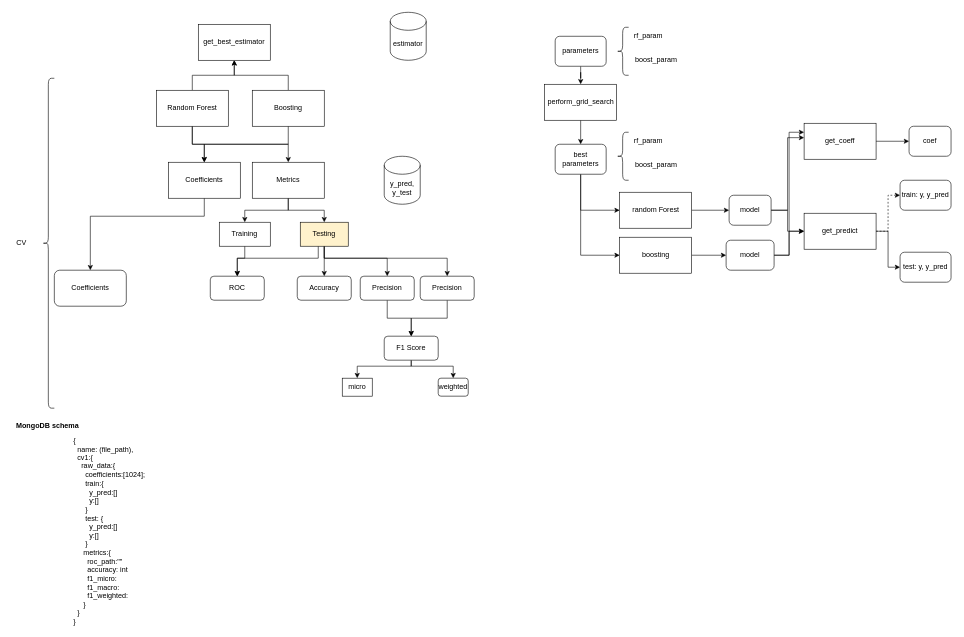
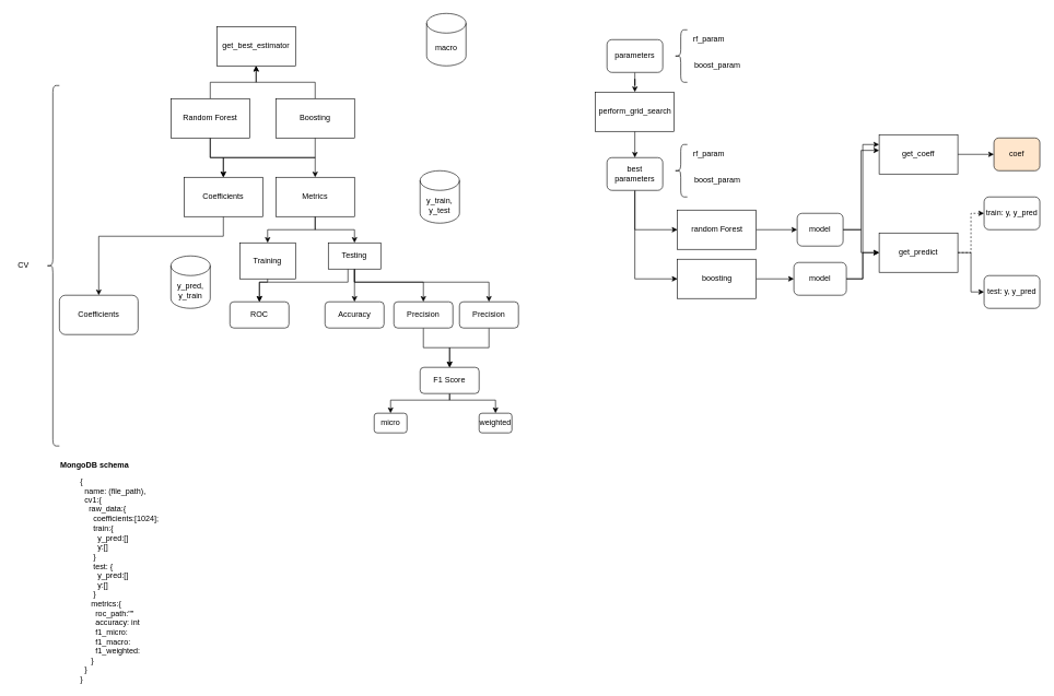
  <mxCell id="0" />
  <mxCell id="1" parent="0" />
  <mxCell id="2" value="get_best_estimator" style="rounded=0;whiteSpace=wrap;html=1;" vertex="1" parent="1"><mxGeometry x="330" y="40" width="120" height="60" as="geometry" /></mxCell>
  <mxCell id="3" style="edgeStyle=orthogonalEdgeStyle;rounded=0;orthogonalLoop=1;jettySize=auto;html=1;entryX=0.5;entryY=1;entryDx=0;entryDy=0;" edge="1" parent="1" source="6" target="2"><mxGeometry relative="1" as="geometry" /></mxCell>
  <mxCell id="4" style="edgeStyle=orthogonalEdgeStyle;rounded=0;orthogonalLoop=1;jettySize=auto;html=1;entryX=0.5;entryY=0;entryDx=0;entryDy=0;" edge="1" parent="1" source="6" target="14"><mxGeometry relative="1" as="geometry" /></mxCell>
  <mxCell id="5" style="edgeStyle=orthogonalEdgeStyle;rounded=0;orthogonalLoop=1;jettySize=auto;html=1;entryX=0.5;entryY=0;entryDx=0;entryDy=0;" edge="1" parent="1" source="6" target="12"><mxGeometry relative="1" as="geometry"><Array as="points"><mxPoint x="320" y="240" /><mxPoint x="480" y="240" /></Array></mxGeometry></mxCell>
  <mxCell id="6" value="Random Forest" style="rounded=0;whiteSpace=wrap;html=1;" vertex="1" parent="1"><mxGeometry x="260" y="150" width="120" height="60" as="geometry" /></mxCell>
  <mxCell id="7" style="edgeStyle=orthogonalEdgeStyle;rounded=0;orthogonalLoop=1;jettySize=auto;html=1;entryX=0.5;entryY=1;entryDx=0;entryDy=0;" edge="1" parent="1" source="9" target="2"><mxGeometry relative="1" as="geometry" /></mxCell>
  <mxCell id="8" style="edgeStyle=orthogonalEdgeStyle;rounded=0;orthogonalLoop=1;jettySize=auto;html=1;entryX=0.5;entryY=0;entryDx=0;entryDy=0;" edge="1" parent="1" source="9" target="14"><mxGeometry relative="1" as="geometry"><Array as="points"><mxPoint x="480" y="240" /><mxPoint x="340" y="240" /></Array></mxGeometry></mxCell>
  <mxCell id="9" value="Boosting" style="rounded=0;whiteSpace=wrap;html=1;" vertex="1" parent="1"><mxGeometry x="420" y="150" width="120" height="60" as="geometry" /></mxCell>
  <mxCell id="10" style="edgeStyle=orthogonalEdgeStyle;rounded=0;orthogonalLoop=1;jettySize=auto;html=1;entryX=0.5;entryY=0;entryDx=0;entryDy=0;" edge="1" parent="1" source="12" target="16"><mxGeometry relative="1" as="geometry" /></mxCell>
  <mxCell id="11" style="edgeStyle=orthogonalEdgeStyle;rounded=0;orthogonalLoop=1;jettySize=auto;html=1;entryX=0.5;entryY=0;entryDx=0;entryDy=0;" edge="1" parent="1" source="12" target="21"><mxGeometry relative="1" as="geometry" /></mxCell>
  <mxCell id="12" value="Metrics" style="rounded=0;whiteSpace=wrap;html=1;" vertex="1" parent="1"><mxGeometry x="420" y="270" width="120" height="60" as="geometry" /></mxCell>
  <mxCell id="13" style="edgeStyle=orthogonalEdgeStyle;rounded=0;orthogonalLoop=1;jettySize=auto;html=1;" edge="1" parent="1" source="14" target="23"><mxGeometry relative="1" as="geometry"><Array as="points"><mxPoint x="340" y="360" /><mxPoint x="150" y="360" /></Array></mxGeometry></mxCell>
  <mxCell id="14" value="Coefficients" style="rounded=0;whiteSpace=wrap;html=1;" vertex="1" parent="1"><mxGeometry x="280" y="270" width="120" height="60" as="geometry" /></mxCell>
  <mxCell id="15" style="edgeStyle=orthogonalEdgeStyle;rounded=0;orthogonalLoop=1;jettySize=auto;html=1;entryX=0.5;entryY=0;entryDx=0;entryDy=0;" edge="1" parent="1" source="16" target="24"><mxGeometry relative="1" as="geometry"><Array as="points"><mxPoint x="408" y="430" /><mxPoint x="395" y="430" /></Array></mxGeometry></mxCell>
- <mxCell id="16" value="Training" style="rounded=0;whiteSpace=wrap;html=1;" vertex="1" parent="1"><mxGeometry x="365" y="370" width="85" height="40" as="geometry" /></mxCell>
+ <mxCell id="16" value="Training" style="rounded=0;whiteSpace=wrap;html=1;" vertex="1" parent="1"><mxGeometry x="365" y="370" width="85" height="55" as="geometry" /></mxCell>
  <mxCell id="17" style="edgeStyle=orthogonalEdgeStyle;rounded=0;orthogonalLoop=1;jettySize=auto;html=1;entryX=0.5;entryY=0;entryDx=0;entryDy=0;" edge="1" parent="1" source="21" target="24"><mxGeometry relative="1" as="geometry"><Array as="points"><mxPoint x="530" y="430" /><mxPoint x="395" y="430" /></Array></mxGeometry></mxCell>
  <mxCell id="18" style="edgeStyle=orthogonalEdgeStyle;rounded=0;orthogonalLoop=1;jettySize=auto;html=1;entryX=0.5;entryY=0;entryDx=0;entryDy=0;" edge="1" parent="1" source="21" target="22"><mxGeometry relative="1" as="geometry" /></mxCell>
  <mxCell id="19" style="edgeStyle=orthogonalEdgeStyle;rounded=0;orthogonalLoop=1;jettySize=auto;html=1;" edge="1" parent="1" source="21" target="29"><mxGeometry relative="1" as="geometry"><Array as="points"><mxPoint x="540" y="430" /><mxPoint x="645" y="430" /></Array></mxGeometry></mxCell>
  <mxCell id="20" style="edgeStyle=orthogonalEdgeStyle;rounded=0;orthogonalLoop=1;jettySize=auto;html=1;entryX=0.5;entryY=0;entryDx=0;entryDy=0;" edge="1" parent="1" source="21" target="31"><mxGeometry relative="1" as="geometry"><Array as="points"><mxPoint x="540" y="430" /><mxPoint x="745" y="430" /></Array></mxGeometry></mxCell>
- <mxCell id="21" value="Testing" style="rounded=0;whiteSpace=wrap;html=1;fillColor=#fff2cc;" vertex="1" parent="1"><mxGeometry x="500" y="370" width="80" height="40" as="geometry" /></mxCell>
+ <mxCell id="21" value="Testing" style="rounded=0;whiteSpace=wrap;html=1;" vertex="1" parent="1"><mxGeometry x="500" y="370" width="80" height="40" as="geometry" /></mxCell>
  <mxCell id="22" value="Accuracy" style="rounded=1;whiteSpace=wrap;html=1;" vertex="1" parent="1"><mxGeometry x="495" y="460" width="90" height="40" as="geometry" /></mxCell>
  <mxCell id="23" value="Coefficients" style="rounded=1;whiteSpace=wrap;html=1;" vertex="1" parent="1"><mxGeometry x="90" y="450" width="120" height="60" as="geometry" /></mxCell>
  <mxCell id="24" value="ROC" style="rounded=1;whiteSpace=wrap;html=1;" vertex="1" parent="1"><mxGeometry x="350" y="460" width="90" height="40" as="geometry" /></mxCell>
  <mxCell id="25" style="edgeStyle=orthogonalEdgeStyle;rounded=0;orthogonalLoop=1;jettySize=auto;html=1;entryX=0.5;entryY=0;entryDx=0;entryDy=0;" edge="1" parent="1" source="27" target="32"><mxGeometry relative="1" as="geometry"><Array as="points"><mxPoint x="685" y="610" /><mxPoint x="595" y="610" /></Array></mxGeometry></mxCell>
  <mxCell id="26" style="edgeStyle=orthogonalEdgeStyle;rounded=0;orthogonalLoop=1;jettySize=auto;html=1;entryX=0.5;entryY=0;entryDx=0;entryDy=0;" edge="1" parent="1" source="27" target="33"><mxGeometry relative="1" as="geometry"><Array as="points"><mxPoint x="685" y="610" /><mxPoint x="755" y="610" /></Array></mxGeometry></mxCell>
  <mxCell id="27" value="F1 Score" style="rounded=1;whiteSpace=wrap;html=1;" vertex="1" parent="1"><mxGeometry x="640" y="560" width="90" height="40" as="geometry" /></mxCell>
  <mxCell id="28" style="edgeStyle=orthogonalEdgeStyle;rounded=0;orthogonalLoop=1;jettySize=auto;html=1;entryX=0.5;entryY=0;entryDx=0;entryDy=0;" edge="1" parent="1" source="29" target="27"><mxGeometry relative="1" as="geometry" /></mxCell>
  <mxCell id="29" value="Precision" style="rounded=1;whiteSpace=wrap;html=1;" vertex="1" parent="1"><mxGeometry x="600" y="460" width="90" height="40" as="geometry" /></mxCell>
  <mxCell id="30" style="edgeStyle=orthogonalEdgeStyle;rounded=0;orthogonalLoop=1;jettySize=auto;html=1;entryX=0.5;entryY=0;entryDx=0;entryDy=0;" edge="1" parent="1" source="31" target="27"><mxGeometry relative="1" as="geometry" /></mxCell>
  <mxCell id="31" value="Precision" style="rounded=1;whiteSpace=wrap;html=1;" vertex="1" parent="1"><mxGeometry x="700" y="460" width="90" height="40" as="geometry" /></mxCell>
- <mxCell id="32" value="micro" style="whiteSpace=wrap;html=1;rounded=0;" vertex="1" parent="1"><mxGeometry x="570" y="630" width="50" height="30" as="geometry" /></mxCell>
+ <mxCell id="32" value="micro" style="rounded=1;whiteSpace=wrap;html=1;" vertex="1" parent="1"><mxGeometry x="570" y="630" width="50" height="30" as="geometry" /></mxCell>
  <mxCell id="33" value="weighted" style="rounded=1;whiteSpace=wrap;html=1;" vertex="1" parent="1"><mxGeometry x="730" y="630" width="50" height="30" as="geometry" /></mxCell>
  <mxCell id="34" value="" style="shape=curlyBracket;whiteSpace=wrap;html=1;rounded=1;" vertex="1" parent="1"><mxGeometry x="70" y="130" width="20" height="550" as="geometry" /></mxCell>
  <mxCell id="35" value="CV" style="text;html=1;align=center;verticalAlign=middle;resizable=0;points=[];autosize=1;" vertex="1" parent="1"><mxGeometry x="20" y="395" width="30" height="20" as="geometry" /></mxCell>
- <mxCell id="36" value="estimator" style="shape=cylinder3;whiteSpace=wrap;html=1;boundedLbl=1;backgroundOutline=1;size=15;" vertex="1" parent="1"><mxGeometry x="650" y="20" width="60" height="80" as="geometry" /></mxCell>
- <mxCell id="37" value="y_pred,&lt;br&gt;y_test" style="shape=cylinder3;whiteSpace=wrap;html=1;boundedLbl=1;backgroundOutline=1;size=15;" vertex="1" parent="1"><mxGeometry x="640" y="260" width="60" height="80" as="geometry" /></mxCell>
- <mxCell id="39" value="&lt;b&gt;MongoDB schema&amp;nbsp;&lt;/b&gt;" style="text;html=1;align=center;verticalAlign=middle;resizable=0;points=[];autosize=1;" vertex="1" parent="1"><mxGeometry x="20" y="700" width="120" height="20" as="geometry" /></mxCell>
+ <mxCell id="36" value="macro" style="shape=cylinder3;whiteSpace=wrap;html=1;boundedLbl=1;backgroundOutline=1;size=15;" vertex="1" parent="1"><mxGeometry x="650" y="20" width="60" height="80" as="geometry" /></mxCell>
+ <mxCell id="37" value="y_train,&lt;br&gt;y_test" style="shape=cylinder3;whiteSpace=wrap;html=1;boundedLbl=1;backgroundOutline=1;size=15;" vertex="1" parent="1"><mxGeometry x="640" y="260" width="60" height="80" as="geometry" /></mxCell>
+ <mxCell id="38" value="y_pred,&lt;br&gt;y_train" style="shape=cylinder3;whiteSpace=wrap;html=1;boundedLbl=1;backgroundOutline=1;size=15;" vertex="1" parent="1"><mxGeometry x="260" y="390" width="60" height="80" as="geometry" /></mxCell>
+ <mxCell id="39" value="&lt;b&gt;MongoDB schema&amp;nbsp;&lt;/b&gt;" style="text;html=1;align=center;verticalAlign=middle;resizable=0;points=[];autosize=1;" vertex="1" parent="1"><mxGeometry x="85" y="700" width="120" height="20" as="geometry" /></mxCell>
  <mxCell id="40" value="{&lt;br&gt;&amp;nbsp; name: (file_path),&lt;br&gt;&amp;nbsp; cv1:{&lt;br&gt;&amp;nbsp; &amp;nbsp; raw_data:{&lt;br&gt;&amp;nbsp; &amp;nbsp; &amp;nbsp; coefficients:[1024];&lt;br&gt;&amp;nbsp; &amp;nbsp; &amp;nbsp; train:{&lt;br&gt;&amp;nbsp; &amp;nbsp; &amp;nbsp; &amp;nbsp; y_pred:[]&lt;br&gt;&amp;nbsp; &amp;nbsp; &amp;nbsp; &amp;nbsp; y:[]&lt;br&gt;&amp;nbsp; &amp;nbsp; &amp;nbsp; }&lt;br&gt;&amp;nbsp; &amp;nbsp; &amp;nbsp; test: {&lt;br&gt;&amp;nbsp; &amp;nbsp; &amp;nbsp; &amp;nbsp; y_pred:[]&lt;br&gt;&amp;nbsp; &amp;nbsp; &amp;nbsp; &amp;nbsp; y:[]&lt;br&gt;&amp;nbsp; &amp;nbsp; &amp;nbsp; }&lt;br&gt;&amp;nbsp; &amp;nbsp; &amp;nbsp;metrics:{&lt;br&gt;&amp;nbsp; &amp;nbsp; &amp;nbsp; &amp;nbsp;roc_path:&quot;&quot;&lt;br&gt;&amp;nbsp; &amp;nbsp; &amp;nbsp; &amp;nbsp;accuracy: int&amp;nbsp;&lt;br&gt;&amp;nbsp; &amp;nbsp; &amp;nbsp; &amp;nbsp;f1_micro:&lt;br&gt;&amp;nbsp; &amp;nbsp; &amp;nbsp; &amp;nbsp;f1_macro:&lt;br&gt;&amp;nbsp; &amp;nbsp; &amp;nbsp; &amp;nbsp;f1_weighted:&lt;br&gt;&amp;nbsp; &amp;nbsp; &amp;nbsp;}&lt;br&gt;&amp;nbsp; }&lt;br&gt;}" style="text;html=1;align=left;verticalAlign=middle;resizable=0;points=[];autosize=1;" vertex="1" parent="1"><mxGeometry x="120" y="730" width="140" height="310" as="geometry" /></mxCell>
  <mxCell id="41" style="edgeStyle=orthogonalEdgeStyle;rounded=0;orthogonalLoop=1;jettySize=auto;html=1;" edge="1" parent="1" source="42" target="47"><mxGeometry relative="1" as="geometry" /></mxCell>
  <mxCell id="42" value="&lt;span style=&quot;background-color: rgb(255 , 255 , 255)&quot;&gt;perform_grid_search&lt;/span&gt;" style="rounded=0;whiteSpace=wrap;html=1;" vertex="1" parent="1"><mxGeometry x="907.5" y="140" width="120" height="60" as="geometry" /></mxCell>
  <mxCell id="43" style="edgeStyle=orthogonalEdgeStyle;rounded=0;orthogonalLoop=1;jettySize=auto;html=1;" edge="1" parent="1" source="44" target="42"><mxGeometry relative="1" as="geometry" /></mxCell>
  <mxCell id="44" value="&lt;span&gt;parameters&lt;/span&gt;" style="rounded=1;whiteSpace=wrap;html=1;" vertex="1" parent="1"><mxGeometry x="925" y="60" width="85" height="50" as="geometry" /></mxCell>
  <mxCell id="45" style="edgeStyle=orthogonalEdgeStyle;rounded=0;orthogonalLoop=1;jettySize=auto;html=1;entryX=0;entryY=0.5;entryDx=0;entryDy=0;" edge="1" parent="1" source="47" target="55"><mxGeometry relative="1" as="geometry"><Array as="points"><mxPoint x="968" y="350" /></Array></mxGeometry></mxCell>
  <mxCell id="46" style="edgeStyle=orthogonalEdgeStyle;rounded=0;orthogonalLoop=1;jettySize=auto;html=1;entryX=0;entryY=0.5;entryDx=0;entryDy=0;" edge="1" parent="1" source="47" target="57"><mxGeometry relative="1" as="geometry"><Array as="points"><mxPoint x="968" y="425" /></Array></mxGeometry></mxCell>
  <mxCell id="47" value="&lt;span&gt;best parameters&lt;/span&gt;" style="rounded=1;whiteSpace=wrap;html=1;" vertex="1" parent="1"><mxGeometry x="925" y="240" width="85" height="50" as="geometry" /></mxCell>
  <mxCell id="48" value="" style="shape=curlyBracket;whiteSpace=wrap;html=1;rounded=1;" vertex="1" parent="1"><mxGeometry x="1027.5" y="45" width="20" height="80" as="geometry" /></mxCell>
  <mxCell id="49" value="rf_param" style="text;html=1;align=center;verticalAlign=middle;resizable=0;points=[];autosize=1;" vertex="1" parent="1"><mxGeometry x="1050" y="50" width="60" height="20" as="geometry" /></mxCell>
  <mxCell id="50" value="boost_param" style="text;html=1;align=center;verticalAlign=middle;resizable=0;points=[];autosize=1;" vertex="1" parent="1"><mxGeometry x="1047.5" y="90" width="90" height="20" as="geometry" /></mxCell>
  <mxCell id="51" value="" style="shape=curlyBracket;whiteSpace=wrap;html=1;rounded=1;" vertex="1" parent="1"><mxGeometry x="1027.5" y="220" width="20" height="80" as="geometry" /></mxCell>
  <mxCell id="52" value="rf_param" style="text;html=1;align=center;verticalAlign=middle;resizable=0;points=[];autosize=1;" vertex="1" parent="1"><mxGeometry x="1050" y="225" width="60" height="20" as="geometry" /></mxCell>
  <mxCell id="53" value="boost_param" style="text;html=1;align=center;verticalAlign=middle;resizable=0;points=[];autosize=1;" vertex="1" parent="1"><mxGeometry x="1047.5" y="265" width="90" height="20" as="geometry" /></mxCell>
  <mxCell id="54" style="edgeStyle=orthogonalEdgeStyle;rounded=0;orthogonalLoop=1;jettySize=auto;html=1;" edge="1" parent="1" source="55" target="60"><mxGeometry relative="1" as="geometry" /></mxCell>
  <mxCell id="55" value="&lt;span style=&quot;background-color: rgb(255 , 255 , 255)&quot;&gt;random Forest&lt;/span&gt;" style="rounded=0;whiteSpace=wrap;html=1;" vertex="1" parent="1"><mxGeometry x="1032.5" y="320" width="120" height="60" as="geometry" /></mxCell>
  <mxCell id="56" style="edgeStyle=orthogonalEdgeStyle;rounded=0;orthogonalLoop=1;jettySize=auto;html=1;" edge="1" parent="1" source="57" target="63"><mxGeometry relative="1" as="geometry" /></mxCell>
  <mxCell id="57" value="&lt;span style=&quot;background-color: rgb(255 , 255 , 255)&quot;&gt;boosting&lt;/span&gt;" style="rounded=0;whiteSpace=wrap;html=1;" vertex="1" parent="1"><mxGeometry x="1032.5" y="395" width="120" height="60" as="geometry" /></mxCell>
  <mxCell id="58" style="edgeStyle=orthogonalEdgeStyle;rounded=0;orthogonalLoop=1;jettySize=auto;html=1;" edge="1" parent="1" source="60" target="66"><mxGeometry relative="1" as="geometry" /></mxCell>
  <mxCell id="59" style="edgeStyle=orthogonalEdgeStyle;rounded=0;orthogonalLoop=1;jettySize=auto;html=1;entryX=0;entryY=0.4;entryDx=0;entryDy=0;entryPerimeter=0;" edge="1" parent="1" source="60" target="70"><mxGeometry relative="1" as="geometry" /></mxCell>
  <mxCell id="60" value="model" style="rounded=1;whiteSpace=wrap;html=1;" vertex="1" parent="1"><mxGeometry x="1215" y="325" width="70" height="50" as="geometry" /></mxCell>
  <mxCell id="61" style="edgeStyle=orthogonalEdgeStyle;rounded=0;orthogonalLoop=1;jettySize=auto;html=1;" edge="1" parent="1" source="63" target="66"><mxGeometry relative="1" as="geometry" /></mxCell>
  <mxCell id="62" style="edgeStyle=orthogonalEdgeStyle;rounded=0;orthogonalLoop=1;jettySize=auto;html=1;entryX=0;entryY=0.25;entryDx=0;entryDy=0;" edge="1" parent="1" source="63" target="70"><mxGeometry relative="1" as="geometry" /></mxCell>
  <mxCell id="63" value="model" style="rounded=1;whiteSpace=wrap;html=1;" vertex="1" parent="1"><mxGeometry x="1210" y="400" width="80" height="50" as="geometry" /></mxCell>
  <mxCell id="64" style="edgeStyle=orthogonalEdgeStyle;rounded=0;orthogonalLoop=1;jettySize=auto;html=1;entryX=0;entryY=0.5;entryDx=0;entryDy=0;dashed=1;" edge="1" parent="1" source="66" target="67"><mxGeometry relative="1" as="geometry" /></mxCell>
  <mxCell id="65" style="edgeStyle=orthogonalEdgeStyle;rounded=0;orthogonalLoop=1;jettySize=auto;html=1;entryX=0;entryY=0.5;entryDx=0;entryDy=0;" edge="1" parent="1" source="66" target="68"><mxGeometry relative="1" as="geometry" /></mxCell>
  <mxCell id="66" value="&lt;span style=&quot;background-color: rgb(255 , 255 , 255)&quot;&gt;get_predict&lt;/span&gt;" style="rounded=0;whiteSpace=wrap;html=1;" vertex="1" parent="1"><mxGeometry x="1340" y="355" width="120" height="60" as="geometry" /></mxCell>
  <mxCell id="67" value="train: y, y_pred" style="rounded=1;whiteSpace=wrap;html=1;" vertex="1" parent="1"><mxGeometry x="1500" y="300" width="85" height="50" as="geometry" /></mxCell>
  <mxCell id="68" value="test: y, y_pred" style="rounded=1;whiteSpace=wrap;html=1;" vertex="1" parent="1"><mxGeometry x="1500" y="420" width="85" height="50" as="geometry" /></mxCell>
  <mxCell id="69" style="edgeStyle=orthogonalEdgeStyle;rounded=0;orthogonalLoop=1;jettySize=auto;html=1;" edge="1" parent="1" source="70" target="71"><mxGeometry relative="1" as="geometry" /></mxCell>
  <mxCell id="70" value="&lt;span style=&quot;background-color: rgb(255 , 255 , 255)&quot;&gt;get_coeff&lt;/span&gt;" style="rounded=0;whiteSpace=wrap;html=1;" vertex="1" parent="1"><mxGeometry x="1340" y="205" width="120" height="60" as="geometry" /></mxCell>
- <mxCell id="71" value="coef" style="rounded=1;whiteSpace=wrap;html=1;" vertex="1" parent="1"><mxGeometry x="1515" y="210" width="70" height="50" as="geometry" /></mxCell>
+ <mxCell id="71" value="coef" style="rounded=1;whiteSpace=wrap;html=1;fillColor=#ffe6cc;" vertex="1" parent="1"><mxGeometry x="1515" y="210" width="70" height="50" as="geometry" /></mxCell>
